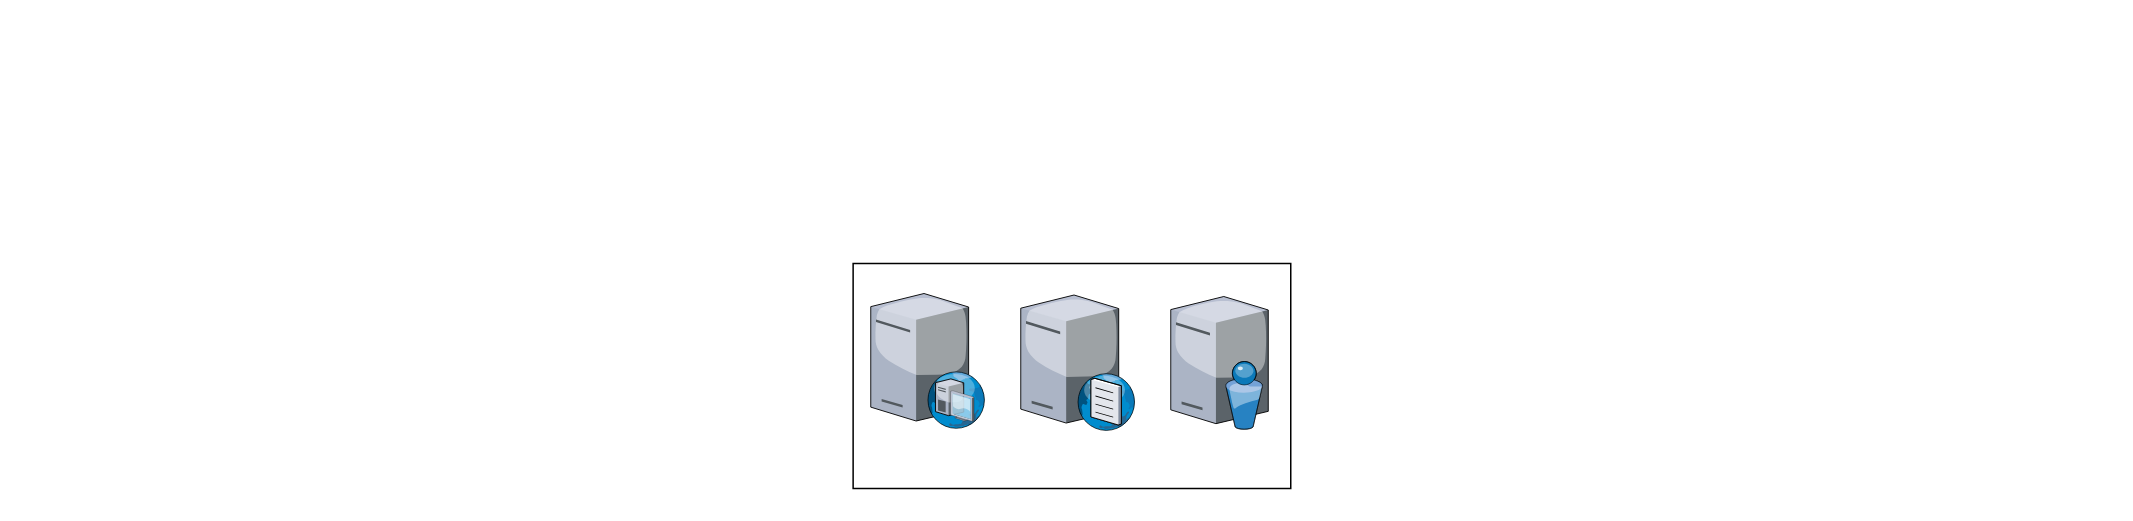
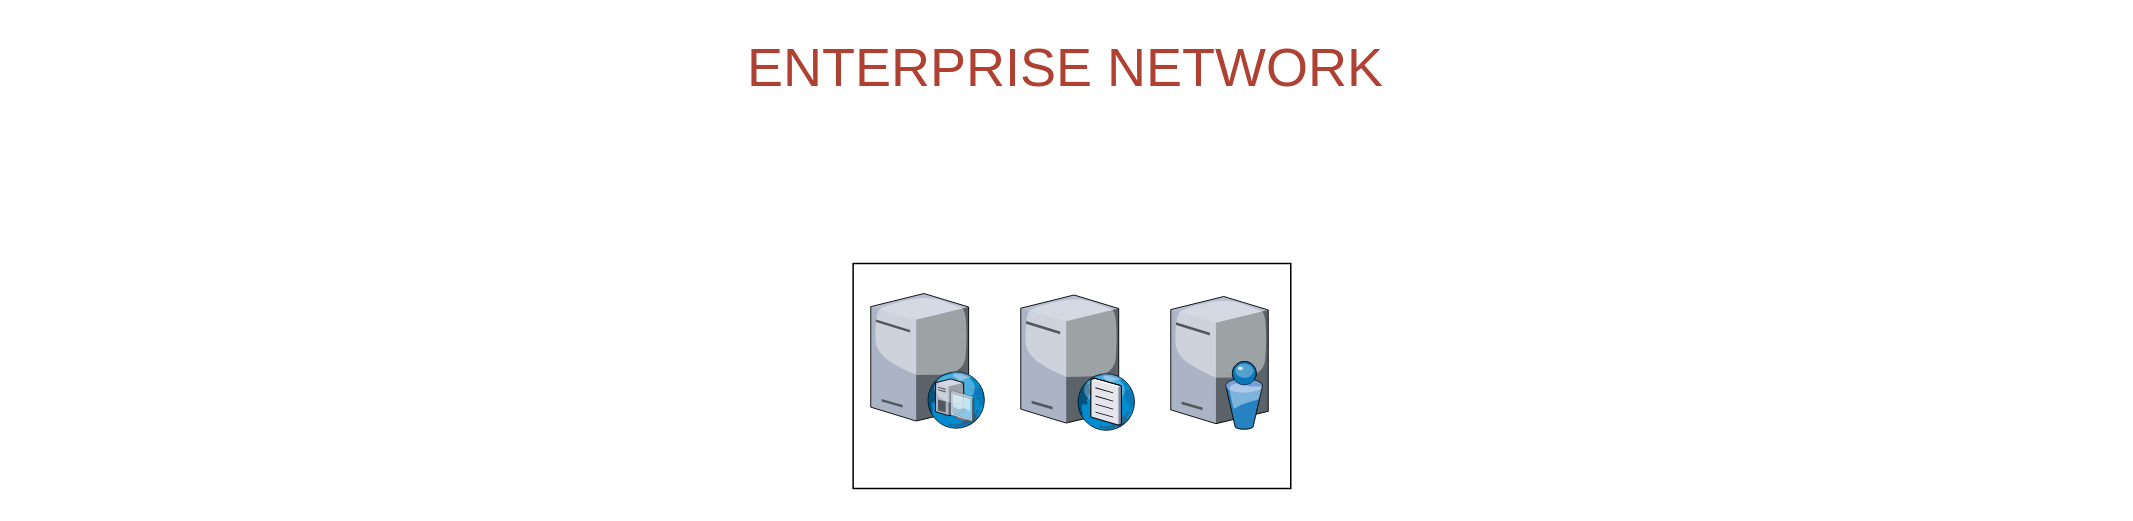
  <mxCell id="0" />
  <mxCell id="1" parent="0" />
  <mxCell id="2" value="" style="rounded=0;whiteSpace=wrap;html=1;" vertex="1" parent="1"><mxGeometry x="568.25" y="175" width="291.75" height="150" as="geometry" /></mxCell>
+ <mxCell id="3" value="ENTERPRISE NETWORK" style="text;html=1;strokeColor=none;fillColor=none;align=center;verticalAlign=middle;whiteSpace=wrap;overflow=hidden;shadow=0;fontSize=36;fontColor=#AE4132;fontStyle=0" parent="1" vertex="1"><mxGeometry x="20" y="20" width="1380" height="45" as="geometry" /></mxCell>
  <mxCell id="4" value="" style="verticalLabelPosition=bottom;sketch=0;aspect=fixed;html=1;verticalAlign=top;strokeColor=none;align=center;outlineConnect=0;shape=mxgraph.citrix.dhcp_server;" vertex="1" parent="1"><mxGeometry x="580" y="195" width="76" height="90" as="geometry" /></mxCell>
  <mxCell id="5" value="" style="verticalLabelPosition=bottom;sketch=0;aspect=fixed;html=1;verticalAlign=top;strokeColor=none;align=center;outlineConnect=0;shape=mxgraph.citrix.dns_server;" vertex="1" parent="1"><mxGeometry x="680" y="193.75" width="76.5" height="92.5" as="geometry" /></mxCell>
  <mxCell id="6" value="" style="verticalLabelPosition=bottom;sketch=0;aspect=fixed;html=1;verticalAlign=top;strokeColor=none;align=center;outlineConnect=0;shape=mxgraph.citrix.directory_server;" vertex="1" parent="1"><mxGeometry x="780" y="197" width="65" height="88.5" as="geometry" /></mxCell>
